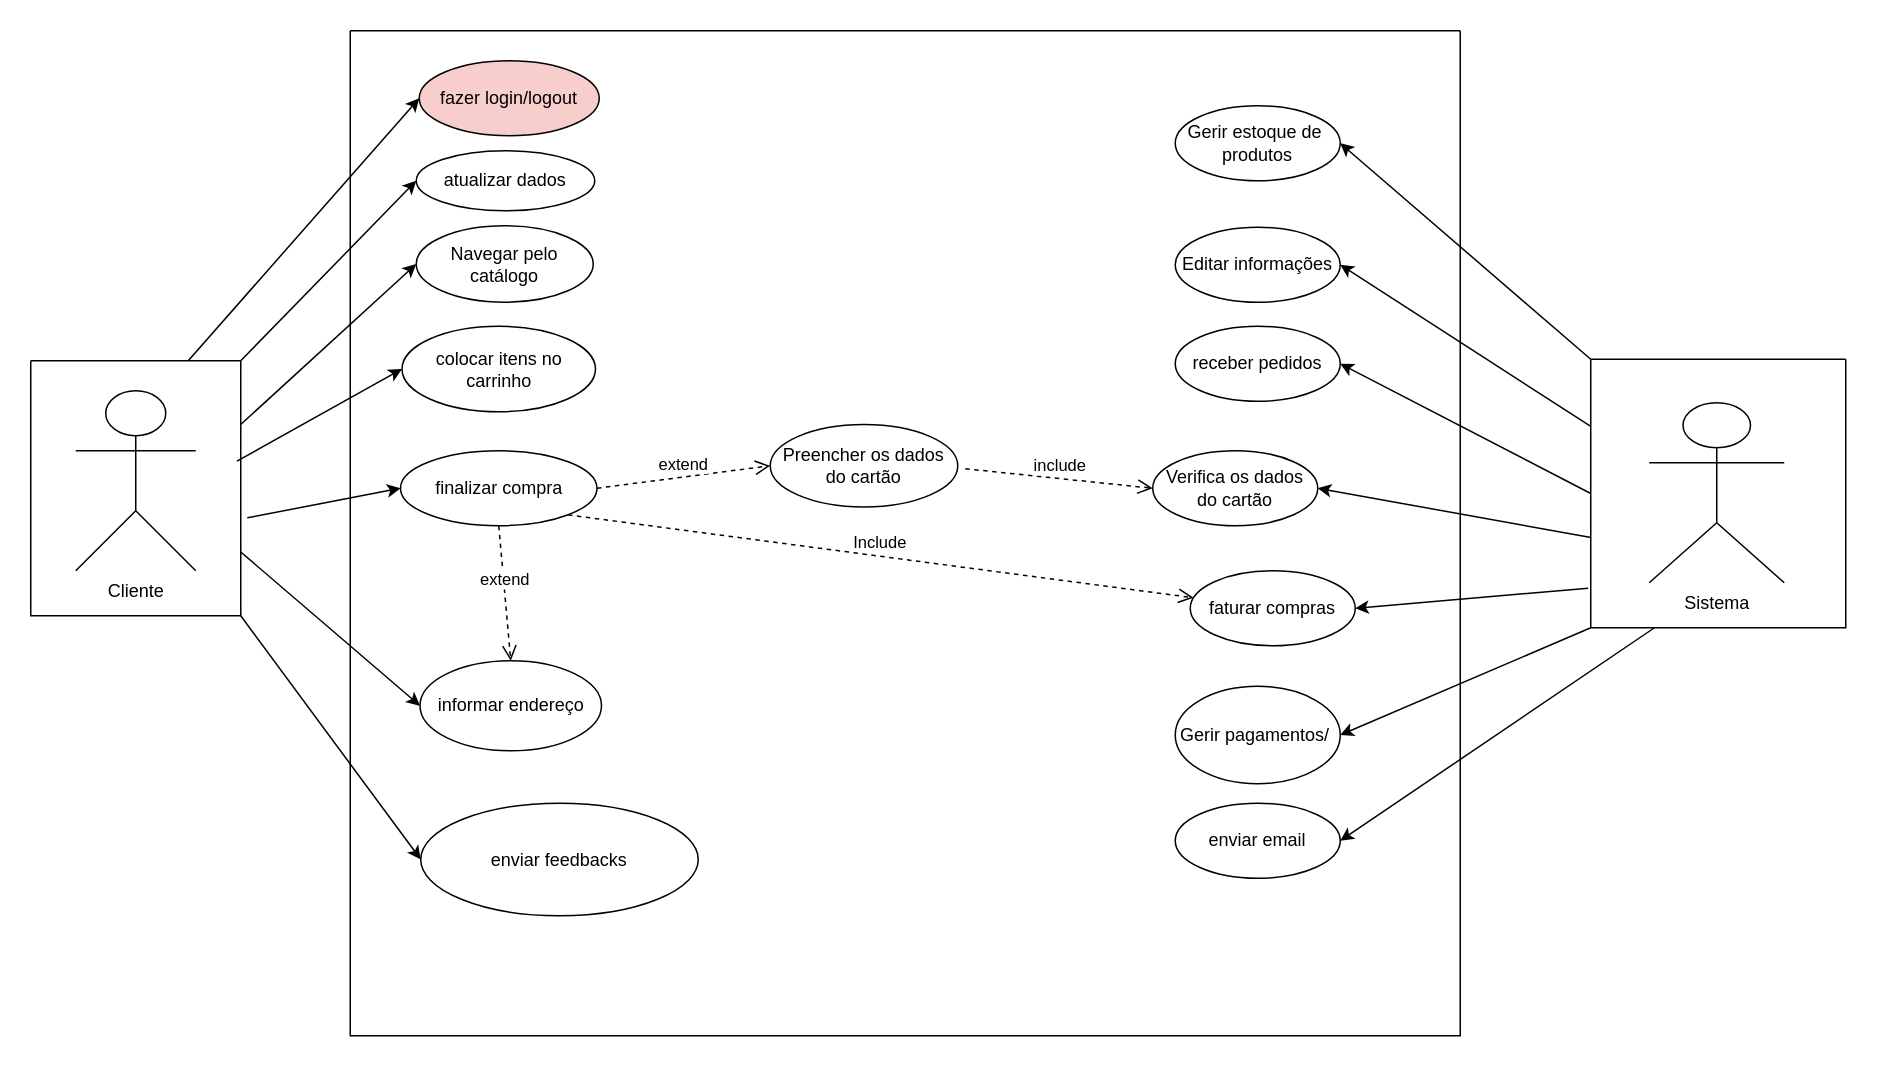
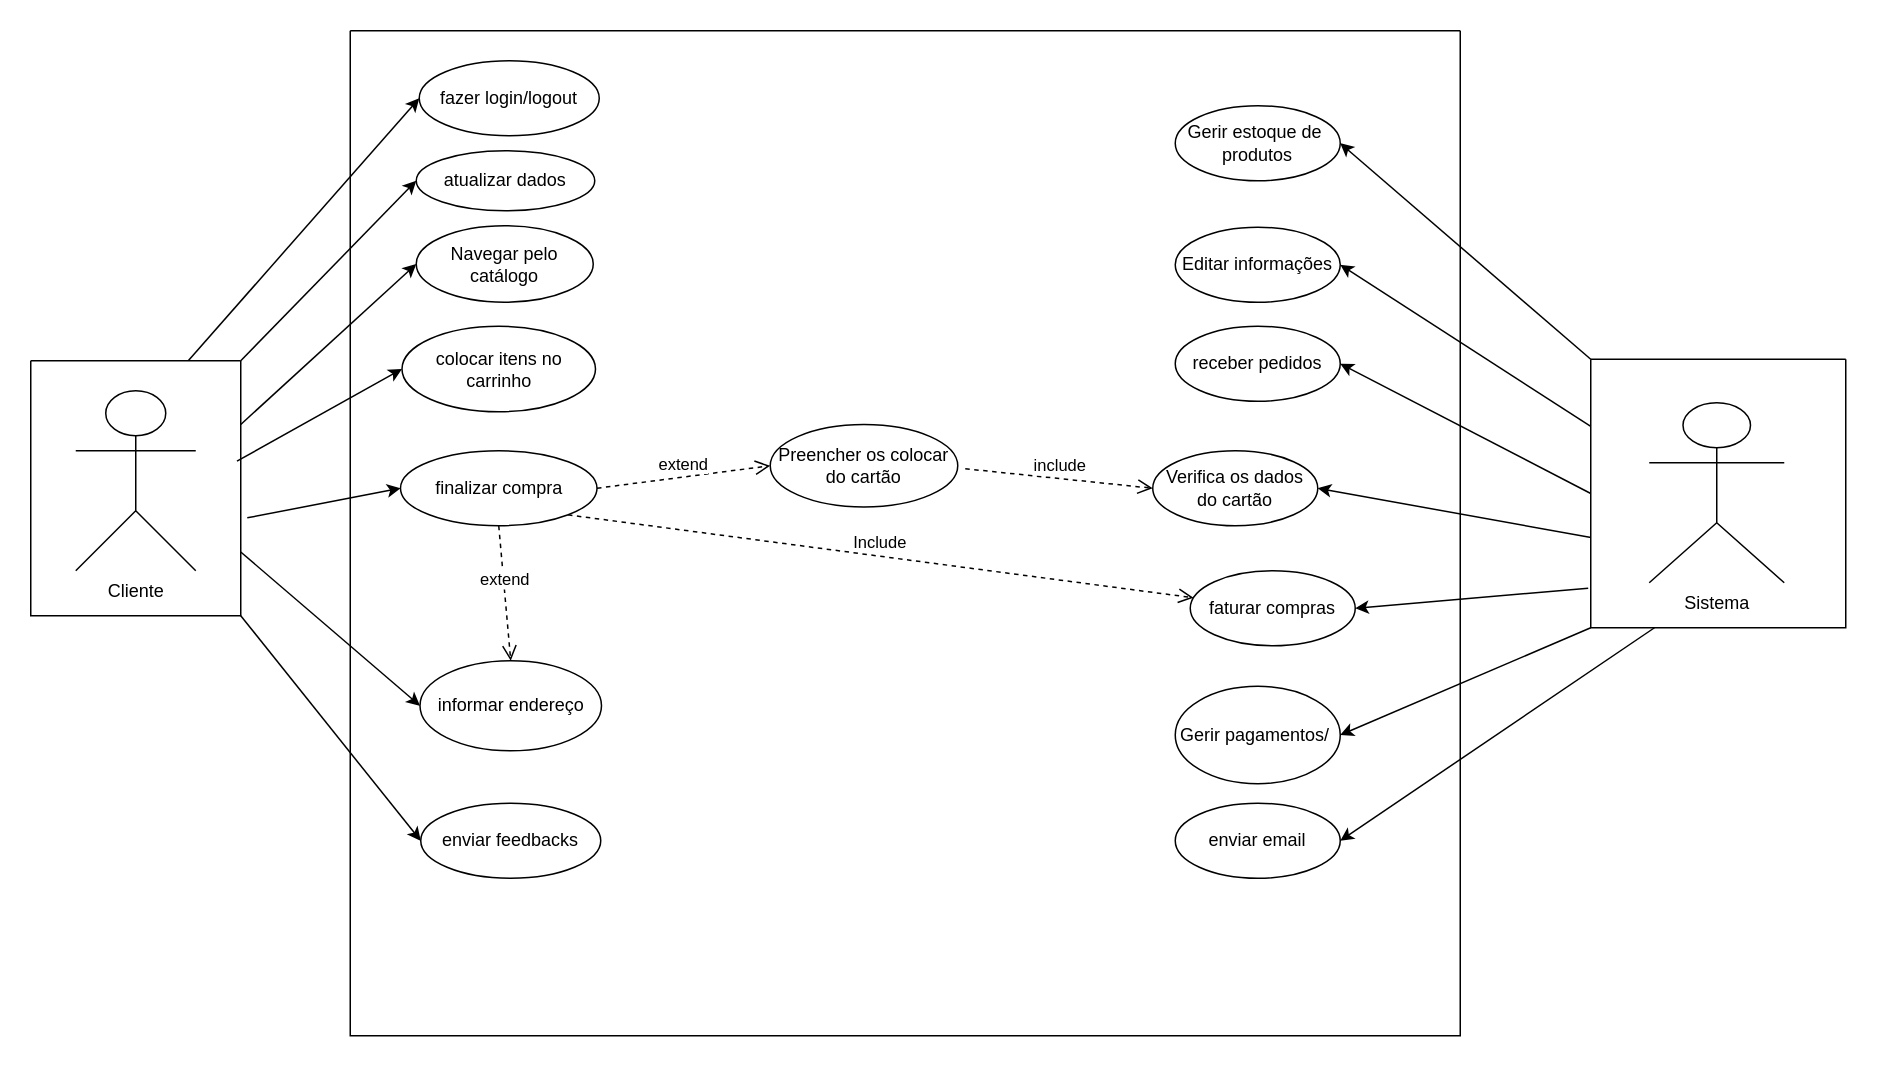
  <mxCell id="0" />
  <mxCell id="1" parent="0" />
  <mxCell id="2" value="Cliente" style="shape=umlActor;verticalLabelPosition=bottom;verticalAlign=top;html=1;outlineConnect=0;" vertex="1" parent="1"><mxGeometry x="50" y="260" width="80" height="120" as="geometry" /></mxCell>
  <mxCell id="3" value="" style="swimlane;startSize=0;" vertex="1" parent="1"><mxGeometry x="233" width="740" height="670" as="geometry" y="20" /></mxCell>
- <mxCell id="4" value="fazer login/logout" style="ellipse;whiteSpace=wrap;html=1;fillColor=#f8cecc;" vertex="1" parent="3"><mxGeometry x="46" y="20" width="120" height="50" as="geometry" /></mxCell>
+ <mxCell id="4" value="fazer login/logout" style="ellipse;whiteSpace=wrap;html=1;" vertex="1" parent="3"><mxGeometry x="46" y="20" width="120" height="50" as="geometry" /></mxCell>
  <mxCell id="5" value="colocar itens no carrinho" style="ellipse;whiteSpace=wrap;html=1;" vertex="1" parent="3"><mxGeometry x="34.5" y="197" width="129" height="57" as="geometry" /></mxCell>
  <mxCell id="6" value="finalizar compra" style="ellipse;whiteSpace=wrap;html=1;" vertex="1" parent="3"><mxGeometry x="33.5" y="280" width="131" height="50" as="geometry" /></mxCell>
- <mxCell id="7" value="enviar feedbacks" style="ellipse;whiteSpace=wrap;html=1;" vertex="1" parent="3"><mxGeometry x="47" y="515" width="185" height="75" as="geometry" /></mxCell>
+ <mxCell id="7" value="enviar feedbacks" style="ellipse;whiteSpace=wrap;html=1;" vertex="1" parent="3"><mxGeometry x="47" y="515" width="120" height="50" as="geometry" /></mxCell>
  <mxCell id="8" value="informar endereço" style="ellipse;whiteSpace=wrap;html=1;" vertex="1" parent="3"><mxGeometry x="46.5" y="420" width="121" height="60" as="geometry" /></mxCell>
  <mxCell id="9" value="Navegar pelo catálogo" style="ellipse;whiteSpace=wrap;html=1;" vertex="1" parent="3"><mxGeometry x="44" y="130" width="118" height="51" as="geometry" /></mxCell>
  <mxCell id="10" value="atualizar dados" style="ellipse;whiteSpace=wrap;html=1;" vertex="1" parent="3"><mxGeometry x="44" y="80" width="119" height="40" as="geometry" /></mxCell>
  <mxCell id="11" value="extend" style="html=1;verticalAlign=bottom;endArrow=open;dashed=1;endSize=8;curved=0;rounded=0;exitX=0.5;exitY=1;exitDx=0;exitDy=0;entryX=0.5;entryY=0;entryDx=0;entryDy=0;" edge="1" parent="3" source="6" target="8"><mxGeometry relative="1" as="geometry"><mxPoint x="260" y="300" as="sourcePoint" /><mxPoint x="180" y="300" as="targetPoint" /></mxGeometry></mxCell>
- <mxCell id="12" value="Preencher os dados do cartão" style="ellipse;whiteSpace=wrap;html=1;" vertex="1" parent="3"><mxGeometry x="280" y="262.5" width="125" height="55" as="geometry" /></mxCell>
+ <mxCell id="12" value="Preencher os colocar do cartão" style="ellipse;whiteSpace=wrap;html=1;" vertex="1" parent="3"><mxGeometry x="280" y="262.5" width="125" height="55" as="geometry" /></mxCell>
  <mxCell id="13" value="extend" style="html=1;verticalAlign=bottom;endArrow=open;dashed=1;endSize=8;curved=0;rounded=0;exitX=1;exitY=0.5;exitDx=0;exitDy=0;entryX=0;entryY=0.5;entryDx=0;entryDy=0;" edge="1" parent="3" source="6" target="12"><mxGeometry relative="1" as="geometry"><mxPoint x="85" y="320" as="sourcePoint" /><mxPoint x="85" y="380" as="targetPoint" /></mxGeometry></mxCell>
  <mxCell id="14" value="Verifica os dados do cartão" style="ellipse;whiteSpace=wrap;html=1;" vertex="1" parent="3"><mxGeometry x="535" y="280" width="110" height="50" as="geometry" /></mxCell>
  <mxCell id="15" value="faturar compras" style="ellipse;whiteSpace=wrap;html=1;" vertex="1" parent="3"><mxGeometry x="560" y="360" width="110" height="50" as="geometry" /></mxCell>
  <mxCell id="16" value="enviar email" style="ellipse;whiteSpace=wrap;html=1;" vertex="1" parent="3"><mxGeometry x="550" y="515" width="110" height="50" as="geometry" /></mxCell>
  <mxCell id="17" value="Gerir estoque de&amp;nbsp; produtos" style="ellipse;whiteSpace=wrap;html=1;" vertex="1" parent="3"><mxGeometry x="550" y="50" width="110" height="50" as="geometry" /></mxCell>
  <mxCell id="18" value="Editar informações" style="ellipse;whiteSpace=wrap;html=1;" vertex="1" parent="3"><mxGeometry x="550" y="131" width="110" height="50" as="geometry" /></mxCell>
  <mxCell id="19" value="Include" style="html=1;verticalAlign=bottom;endArrow=open;dashed=1;endSize=8;curved=0;rounded=0;exitX=1;exitY=1;exitDx=0;exitDy=0;" edge="1" parent="3" source="6" target="15"><mxGeometry relative="1" as="geometry"><mxPoint x="140" y="300" as="sourcePoint" /><mxPoint x="237" y="300" as="targetPoint" /></mxGeometry></mxCell>
  <mxCell id="20" value="include" style="html=1;verticalAlign=bottom;endArrow=open;dashed=1;endSize=8;curved=0;rounded=0;entryX=0;entryY=0.5;entryDx=0;entryDy=0;" edge="1" parent="3" target="14"><mxGeometry relative="1" as="geometry"><mxPoint x="410" y="292" as="sourcePoint" /><mxPoint x="461" y="291.29" as="targetPoint" /></mxGeometry></mxCell>
  <mxCell id="21" value="receber pedidos" style="ellipse;whiteSpace=wrap;html=1;" vertex="1" parent="3"><mxGeometry x="550" y="197" width="110" height="50" as="geometry" /></mxCell>
  <mxCell id="22" value="Gerir pagamentos/&amp;nbsp;" style="ellipse;whiteSpace=wrap;html=1;" vertex="1" parent="3"><mxGeometry x="550" y="437" width="110" height="65" as="geometry" /></mxCell>
  <mxCell id="23" value="" style="endArrow=classic;html=1;rounded=0;entryX=0;entryY=0.5;entryDx=0;entryDy=0;exitX=0.75;exitY=0;exitDx=0;exitDy=0;" edge="1" parent="1" source="28" target="4"><mxGeometry width="50" height="50" relative="1" as="geometry"><mxPoint x="210" y="270" as="sourcePoint" /><mxPoint x="230" y="180" as="targetPoint" /></mxGeometry></mxCell>
  <mxCell id="24" value="" style="endArrow=classic;html=1;rounded=0;entryX=0;entryY=0.5;entryDx=0;entryDy=0;exitX=1;exitY=0;exitDx=0;exitDy=0;" edge="1" parent="1" source="28" target="10"><mxGeometry width="50" height="50" relative="1" as="geometry"><mxPoint x="190" y="220" as="sourcePoint" /><mxPoint x="260" y="300" as="targetPoint" /></mxGeometry></mxCell>
  <mxCell id="25" value="" style="endArrow=classic;html=1;rounded=0;entryX=0;entryY=0.5;entryDx=0;entryDy=0;exitX=1;exitY=0.25;exitDx=0;exitDy=0;" edge="1" parent="1" source="28" target="9"><mxGeometry width="50" height="50" relative="1" as="geometry"><mxPoint x="140" y="330" as="sourcePoint" /><mxPoint x="291" y="150" as="targetPoint" /></mxGeometry></mxCell>
  <mxCell id="26" value="" style="endArrow=classic;html=1;rounded=0;entryX=0;entryY=0.5;entryDx=0;entryDy=0;exitX=0.982;exitY=0.394;exitDx=0;exitDy=0;exitPerimeter=0;" edge="1" parent="1" source="28" target="5"><mxGeometry width="50" height="50" relative="1" as="geometry"><mxPoint x="230" y="330" as="sourcePoint" /><mxPoint x="301" y="160" as="targetPoint" /></mxGeometry></mxCell>
  <mxCell id="27" value="" style="endArrow=classic;html=1;rounded=0;entryX=0;entryY=0.5;entryDx=0;entryDy=0;exitX=1.031;exitY=0.616;exitDx=0;exitDy=0;exitPerimeter=0;" edge="1" parent="1" source="28" target="6"><mxGeometry width="50" height="50" relative="1" as="geometry"><mxPoint x="250" y="340" as="sourcePoint" /><mxPoint x="311" y="170" as="targetPoint" /></mxGeometry></mxCell>
  <mxCell id="28" value="" style="swimlane;startSize=0;" vertex="1" parent="1"><mxGeometry x="20" y="240" width="140" height="170" as="geometry" /></mxCell>
  <mxCell id="29" value="" style="endArrow=classic;html=1;rounded=0;entryX=0;entryY=0.5;entryDx=0;entryDy=0;exitX=1;exitY=0.75;exitDx=0;exitDy=0;" edge="1" parent="1" source="28" target="8"><mxGeometry width="50" height="50" relative="1" as="geometry"><mxPoint x="174" y="355" as="sourcePoint" /><mxPoint x="289" y="340" as="targetPoint" /></mxGeometry></mxCell>
  <mxCell id="30" value="" style="endArrow=classic;html=1;rounded=0;entryX=0;entryY=0.5;entryDx=0;entryDy=0;exitX=1;exitY=1;exitDx=0;exitDy=0;" edge="1" parent="1" source="28" target="7"><mxGeometry width="50" height="50" relative="1" as="geometry"><mxPoint x="184" y="365" as="sourcePoint" /><mxPoint x="299" y="350" as="targetPoint" /></mxGeometry></mxCell>
  <mxCell id="31" value="" style="swimlane;startSize=0;" vertex="1" parent="1"><mxGeometry x="1060" y="239" width="170" height="179" as="geometry" /></mxCell>
  <mxCell id="32" value="Sistema" style="shape=umlActor;verticalLabelPosition=bottom;verticalAlign=top;html=1;outlineConnect=0;" vertex="1" parent="31"><mxGeometry x="39" y="29" width="90" height="120" as="geometry" /></mxCell>
  <mxCell id="33" value="" style="endArrow=classic;html=1;rounded=0;entryX=1;entryY=0.5;entryDx=0;entryDy=0;exitX=0;exitY=0;exitDx=0;exitDy=0;" edge="1" parent="1" source="31" target="17"><mxGeometry width="50" height="50" relative="1" as="geometry"><mxPoint x="900" y="450" as="sourcePoint" /><mxPoint x="950" y="400" as="targetPoint" /></mxGeometry></mxCell>
  <mxCell id="34" value="" style="endArrow=classic;html=1;rounded=0;entryX=1;entryY=0.5;entryDx=0;entryDy=0;exitX=0;exitY=0.25;exitDx=0;exitDy=0;" edge="1" parent="1" source="31" target="18"><mxGeometry width="50" height="50" relative="1" as="geometry"><mxPoint x="900" y="450" as="sourcePoint" /><mxPoint x="950" y="400" as="targetPoint" /></mxGeometry></mxCell>
  <mxCell id="35" value="" style="endArrow=classic;html=1;rounded=0;entryX=1;entryY=0.5;entryDx=0;entryDy=0;exitX=0;exitY=0.5;exitDx=0;exitDy=0;" edge="1" parent="1" source="31" target="21"><mxGeometry width="50" height="50" relative="1" as="geometry"><mxPoint x="900" y="450" as="sourcePoint" /><mxPoint x="950" y="400" as="targetPoint" /></mxGeometry></mxCell>
  <mxCell id="36" value="" style="endArrow=classic;html=1;rounded=0;entryX=1;entryY=0.5;entryDx=0;entryDy=0;exitX=0.001;exitY=0.664;exitDx=0;exitDy=0;exitPerimeter=0;" edge="1" parent="1" source="31" target="14"><mxGeometry width="50" height="50" relative="1" as="geometry"><mxPoint x="1050" y="370" as="sourcePoint" /><mxPoint x="950" y="400" as="targetPoint" /></mxGeometry></mxCell>
  <mxCell id="37" value="" style="endArrow=classic;html=1;rounded=0;entryX=1;entryY=0.5;entryDx=0;entryDy=0;exitX=-0.01;exitY=0.853;exitDx=0;exitDy=0;exitPerimeter=0;" edge="1" parent="1" source="31" target="15"><mxGeometry width="50" height="50" relative="1" as="geometry"><mxPoint x="900" y="450" as="sourcePoint" /><mxPoint x="950" y="400" as="targetPoint" /></mxGeometry></mxCell>
  <mxCell id="38" value="" style="endArrow=classic;html=1;rounded=0;exitX=0;exitY=1;exitDx=0;exitDy=0;entryX=1;entryY=0.5;entryDx=0;entryDy=0;" edge="1" parent="1" source="31" target="22"><mxGeometry width="50" height="50" relative="1" as="geometry"><mxPoint x="900" y="450" as="sourcePoint" /><mxPoint x="950" y="400" as="targetPoint" /></mxGeometry></mxCell>
  <mxCell id="39" value="" style="endArrow=classic;html=1;rounded=0;exitX=0.25;exitY=1;exitDx=0;exitDy=0;entryX=1;entryY=0.5;entryDx=0;entryDy=0;" edge="1" parent="1" source="31" target="16"><mxGeometry width="50" height="50" relative="1" as="geometry"><mxPoint x="900" y="450" as="sourcePoint" /><mxPoint x="950" y="400" as="targetPoint" /></mxGeometry></mxCell>
